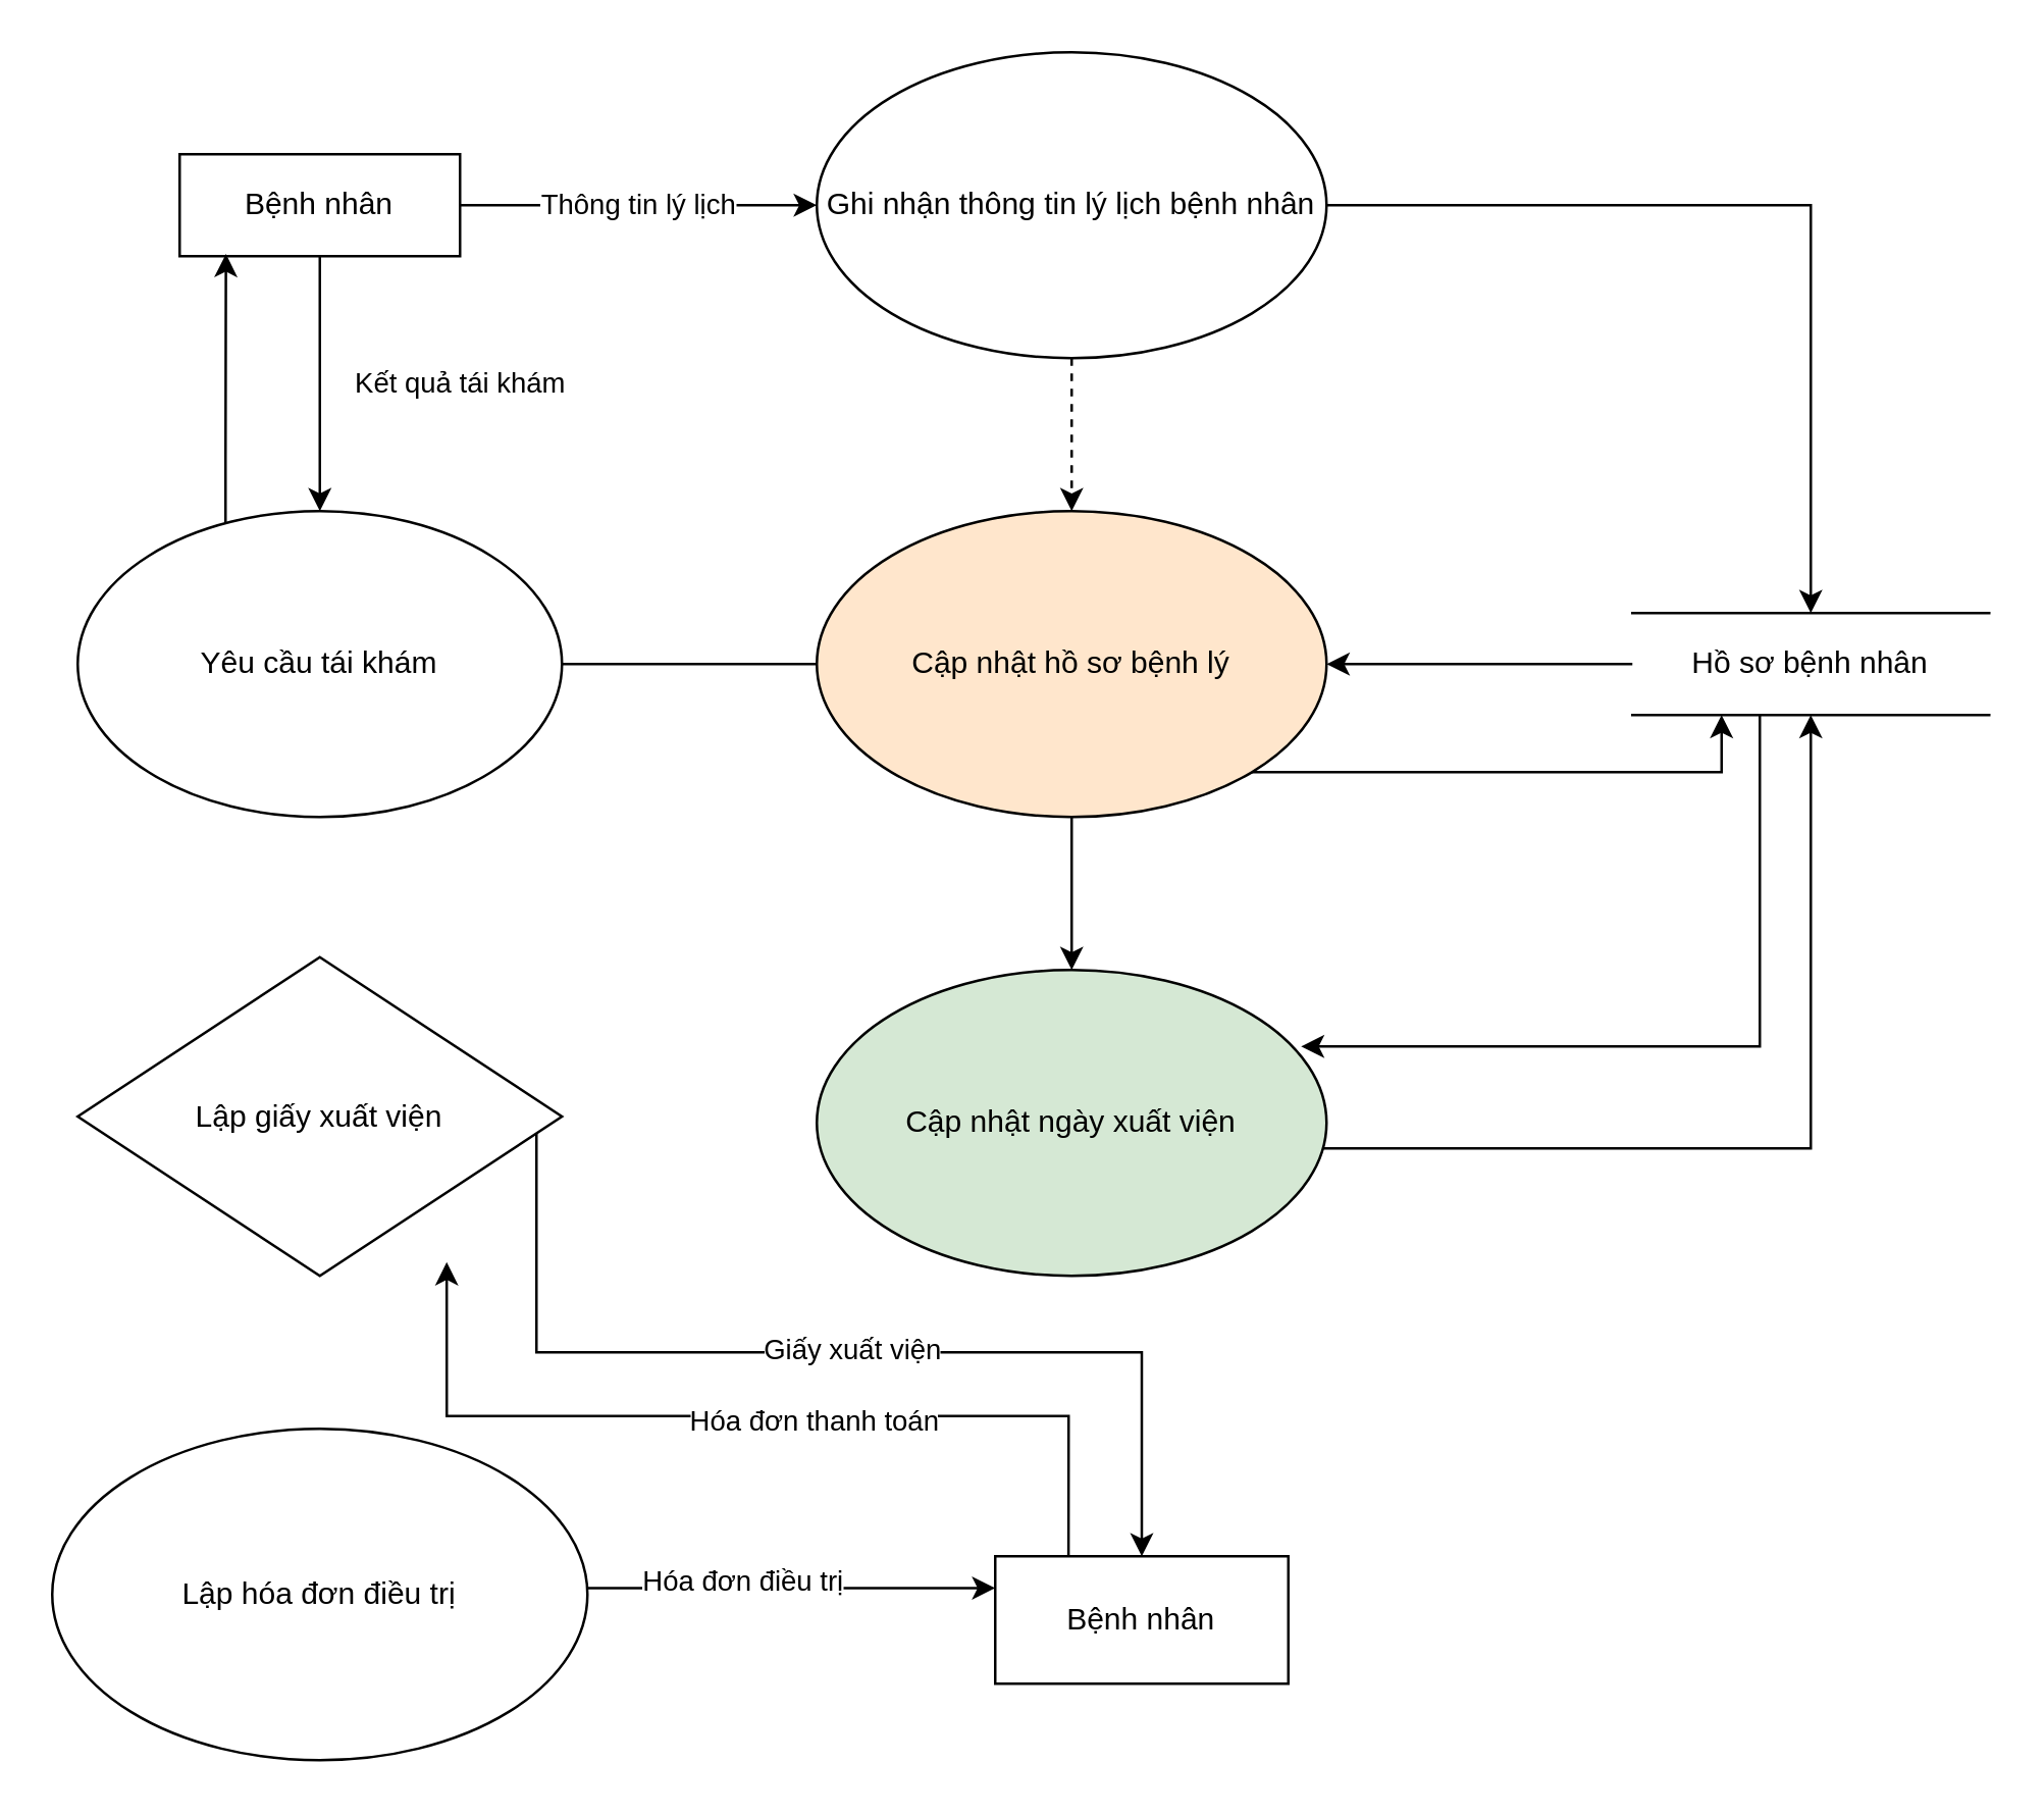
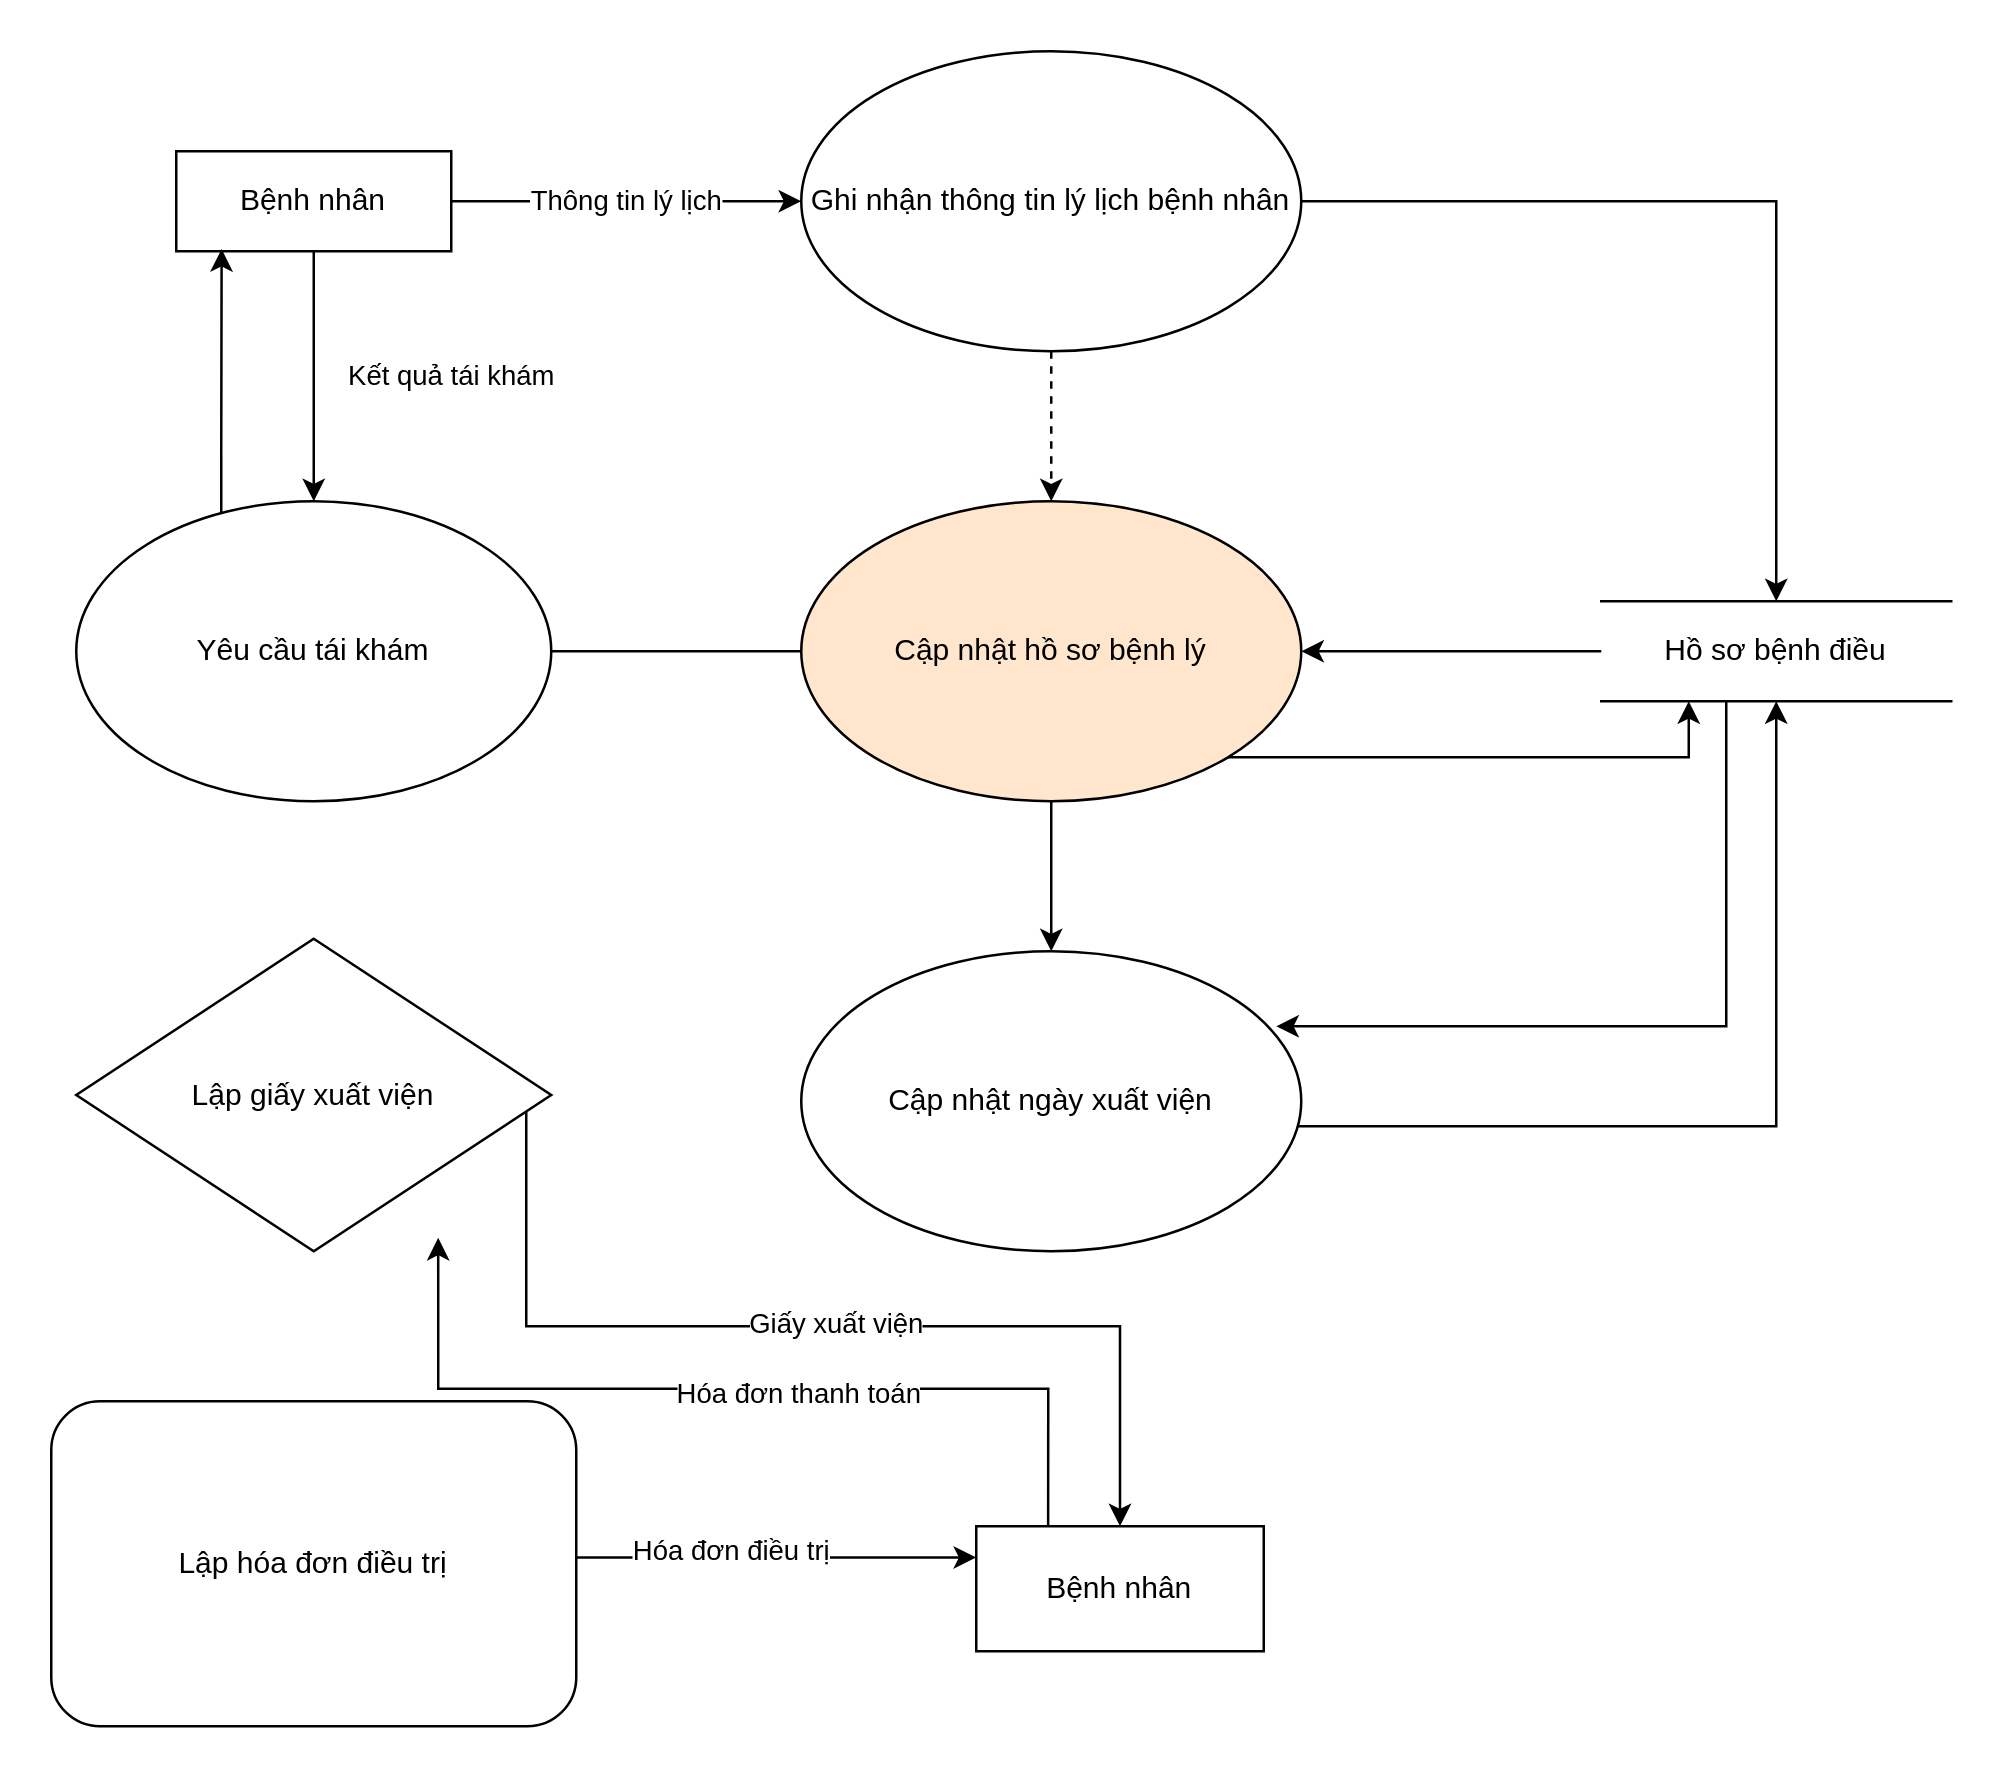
  <mxCell id="0" />
  <mxCell id="1" parent="0" />
  <mxCell id="2" value="Thông tin lý lịch" style="edgeStyle=orthogonalEdgeStyle;rounded=0;orthogonalLoop=1;jettySize=auto;html=1;exitX=1;exitY=0.5;exitDx=0;exitDy=0;entryX=0;entryY=0.5;entryDx=0;entryDy=0;" edge="1" parent="1" source="4" target="7"><mxGeometry relative="1" as="geometry" /></mxCell>
  <mxCell id="3" value="Kết quả tái khám" style="edgeStyle=orthogonalEdgeStyle;rounded=0;orthogonalLoop=1;jettySize=auto;html=1;entryX=0.5;entryY=0;entryDx=0;entryDy=0;" edge="1" parent="1" source="4" target="18"><mxGeometry y="55" relative="1" as="geometry"><mxPoint as="offset" /></mxGeometry></mxCell>
  <mxCell id="4" value="Bệnh nhân" style="rounded=0;whiteSpace=wrap;html=1;" vertex="1" parent="1"><mxGeometry x="70" y="60" width="110" height="40" as="geometry" /></mxCell>
  <mxCell id="5" style="edgeStyle=orthogonalEdgeStyle;rounded=0;orthogonalLoop=1;jettySize=auto;html=1;entryX=0.5;entryY=0;entryDx=0;entryDy=0;" edge="1" parent="1" source="7" target="10"><mxGeometry relative="1" as="geometry"><mxPoint x="700" y="80" as="targetPoint" /></mxGeometry></mxCell>
  <mxCell id="6" style="edgeStyle=orthogonalEdgeStyle;rounded=0;orthogonalLoop=1;jettySize=auto;html=1;dashed=1;" edge="1" parent="1" source="7" target="13"><mxGeometry relative="1" as="geometry" /></mxCell>
  <mxCell id="7" value="Ghi nhận thông tin lý lịch bệnh nhân" style="ellipse;whiteSpace=wrap;html=1;" vertex="1" parent="1"><mxGeometry x="320" y="20" width="200" height="120" as="geometry" /></mxCell>
  <mxCell id="8" style="edgeStyle=orthogonalEdgeStyle;rounded=0;orthogonalLoop=1;jettySize=auto;html=1;entryX=1;entryY=0.5;entryDx=0;entryDy=0;" edge="1" parent="1" source="10" target="13"><mxGeometry relative="1" as="geometry" /></mxCell>
  <mxCell id="9" style="edgeStyle=orthogonalEdgeStyle;rounded=0;orthogonalLoop=1;jettySize=auto;html=1;entryX=0.95;entryY=0.25;entryDx=0;entryDy=0;entryPerimeter=0;" edge="1" parent="1" source="10" target="15"><mxGeometry relative="1" as="geometry"><Array as="points"><mxPoint x="690" y="410" /></Array></mxGeometry></mxCell>
- <mxCell id="10" value="Hồ sơ bệnh nhân" style="shape=partialRectangle;whiteSpace=wrap;html=1;left=0;right=0;fillColor=none;" vertex="1" parent="1"><mxGeometry x="640" y="240" width="140" height="40" as="geometry" /></mxCell>
+ <mxCell id="10" value="Hồ sơ bệnh điều" style="shape=partialRectangle;whiteSpace=wrap;html=1;left=0;right=0;fillColor=none;" vertex="1" parent="1"><mxGeometry x="640" y="240" width="140" height="40" as="geometry" /></mxCell>
  <mxCell id="11" style="edgeStyle=orthogonalEdgeStyle;rounded=0;orthogonalLoop=1;jettySize=auto;html=1;entryX=0.5;entryY=0;entryDx=0;entryDy=0;" edge="1" parent="1" source="13" target="15"><mxGeometry relative="1" as="geometry" /></mxCell>
  <mxCell id="12" style="edgeStyle=orthogonalEdgeStyle;rounded=0;orthogonalLoop=1;jettySize=auto;html=1;exitX=1;exitY=1;exitDx=0;exitDy=0;entryX=0.25;entryY=1;entryDx=0;entryDy=0;" edge="1" parent="1" source="13" target="10"><mxGeometry relative="1" as="geometry" /></mxCell>
  <mxCell id="13" value="Cập nhật hồ sơ bệnh lý" style="ellipse;whiteSpace=wrap;html=1;fillColor=#ffe6cc;" vertex="1" parent="1"><mxGeometry x="320" y="200" width="200" height="120" as="geometry" /></mxCell>
  <mxCell id="14" style="edgeStyle=orthogonalEdgeStyle;rounded=0;orthogonalLoop=1;jettySize=auto;html=1;" edge="1" parent="1" source="15" target="10"><mxGeometry relative="1" as="geometry"><Array as="points"><mxPoint x="710" y="450" /></Array></mxGeometry></mxCell>
- <mxCell id="15" value="Cập nhật ngày xuất viện" style="ellipse;whiteSpace=wrap;html=1;fillColor=#d5e8d4;" vertex="1" parent="1"><mxGeometry x="320" y="380" width="200" height="120" as="geometry" /></mxCell>
+ <mxCell id="15" value="Cập nhật ngày xuất viện" style="ellipse;whiteSpace=wrap;html=1;" vertex="1" parent="1"><mxGeometry x="320" y="380" width="200" height="120" as="geometry" /></mxCell>
  <mxCell id="16" style="edgeStyle=orthogonalEdgeStyle;rounded=0;orthogonalLoop=1;jettySize=auto;html=1;entryX=0.165;entryY=0.978;entryDx=0;entryDy=0;entryPerimeter=0;" edge="1" parent="1" source="18" target="4"><mxGeometry relative="1" as="geometry"><Array as="points"><mxPoint x="88" y="180" /><mxPoint x="88" y="180" /></Array></mxGeometry></mxCell>
  <mxCell id="17" style="edgeStyle=orthogonalEdgeStyle;rounded=0;orthogonalLoop=1;jettySize=auto;html=1;endArrow=none;" edge="1" parent="1" source="18" target="13"><mxGeometry relative="1" as="geometry" /></mxCell>
  <mxCell id="18" value="Yêu cầu tái khám" style="ellipse;whiteSpace=wrap;html=1;" vertex="1" parent="1"><mxGeometry x="30" y="200" width="190" height="120" as="geometry" /></mxCell>
  <mxCell id="19" style="edgeStyle=orthogonalEdgeStyle;rounded=0;orthogonalLoop=1;jettySize=auto;html=1;entryX=0.5;entryY=0;entryDx=0;entryDy=0;" edge="1" parent="1" source="21" target="27"><mxGeometry relative="1" as="geometry"><Array as="points"><mxPoint x="210" y="530" /><mxPoint x="448" y="530" /></Array></mxGeometry></mxCell>
  <mxCell id="20" value="Giấy xuất viện" style="edgeLabel;html=1;align=center;verticalAlign=middle;resizable=0;points=[];" vertex="1" connectable="0" parent="19"><mxGeometry x="0.036" y="2" relative="1" as="geometry"><mxPoint as="offset" /></mxGeometry></mxCell>
  <mxCell id="21" value="Lập giấy xuất viện" style="rhombus;whiteSpace=wrap;html=1;" vertex="1" parent="1"><mxGeometry x="30" y="375" width="190" height="125" as="geometry" /></mxCell>
  <mxCell id="22" style="edgeStyle=orthogonalEdgeStyle;rounded=0;orthogonalLoop=1;jettySize=auto;html=1;entryX=0;entryY=0.25;entryDx=0;entryDy=0;" edge="1" parent="1" source="24" target="27"><mxGeometry relative="1" as="geometry"><Array as="points"><mxPoint x="310" y="623" /></Array></mxGeometry></mxCell>
  <mxCell id="23" value="Hóa đơn điều trị" style="edgeLabel;html=1;align=center;verticalAlign=middle;resizable=0;points=[];" vertex="1" connectable="0" parent="22"><mxGeometry x="-0.235" y="3" relative="1" as="geometry"><mxPoint as="offset" /></mxGeometry></mxCell>
- <mxCell id="24" value="Lập hóa đơn điều trị" style="ellipse;whiteSpace=wrap;html=1;" vertex="1" parent="1"><mxGeometry x="20" y="560" width="210" height="130" as="geometry" /></mxCell>
+ <mxCell id="24" value="Lập hóa đơn điều trị" style="whiteSpace=wrap;html=1;rounded=1;" vertex="1" parent="1"><mxGeometry x="20" y="560" width="210" height="130" as="geometry" /></mxCell>
  <mxCell id="25" style="edgeStyle=orthogonalEdgeStyle;rounded=0;orthogonalLoop=1;jettySize=auto;html=1;exitX=0.25;exitY=0;exitDx=0;exitDy=0;entryX=0.762;entryY=0.957;entryDx=0;entryDy=0;entryPerimeter=0;" edge="1" parent="1" source="27" target="21"><mxGeometry relative="1" as="geometry" /></mxCell>
  <mxCell id="26" value="Hóa đơn thanh toán" style="edgeLabel;html=1;align=center;verticalAlign=middle;resizable=0;points=[];" vertex="1" connectable="0" parent="25"><mxGeometry x="-0.139" y="1" relative="1" as="geometry"><mxPoint as="offset" /></mxGeometry></mxCell>
  <mxCell id="27" value="Bệnh nhân" style="rounded=0;whiteSpace=wrap;html=1;" vertex="1" parent="1"><mxGeometry x="390" y="610" width="115" height="50" as="geometry" /></mxCell>
